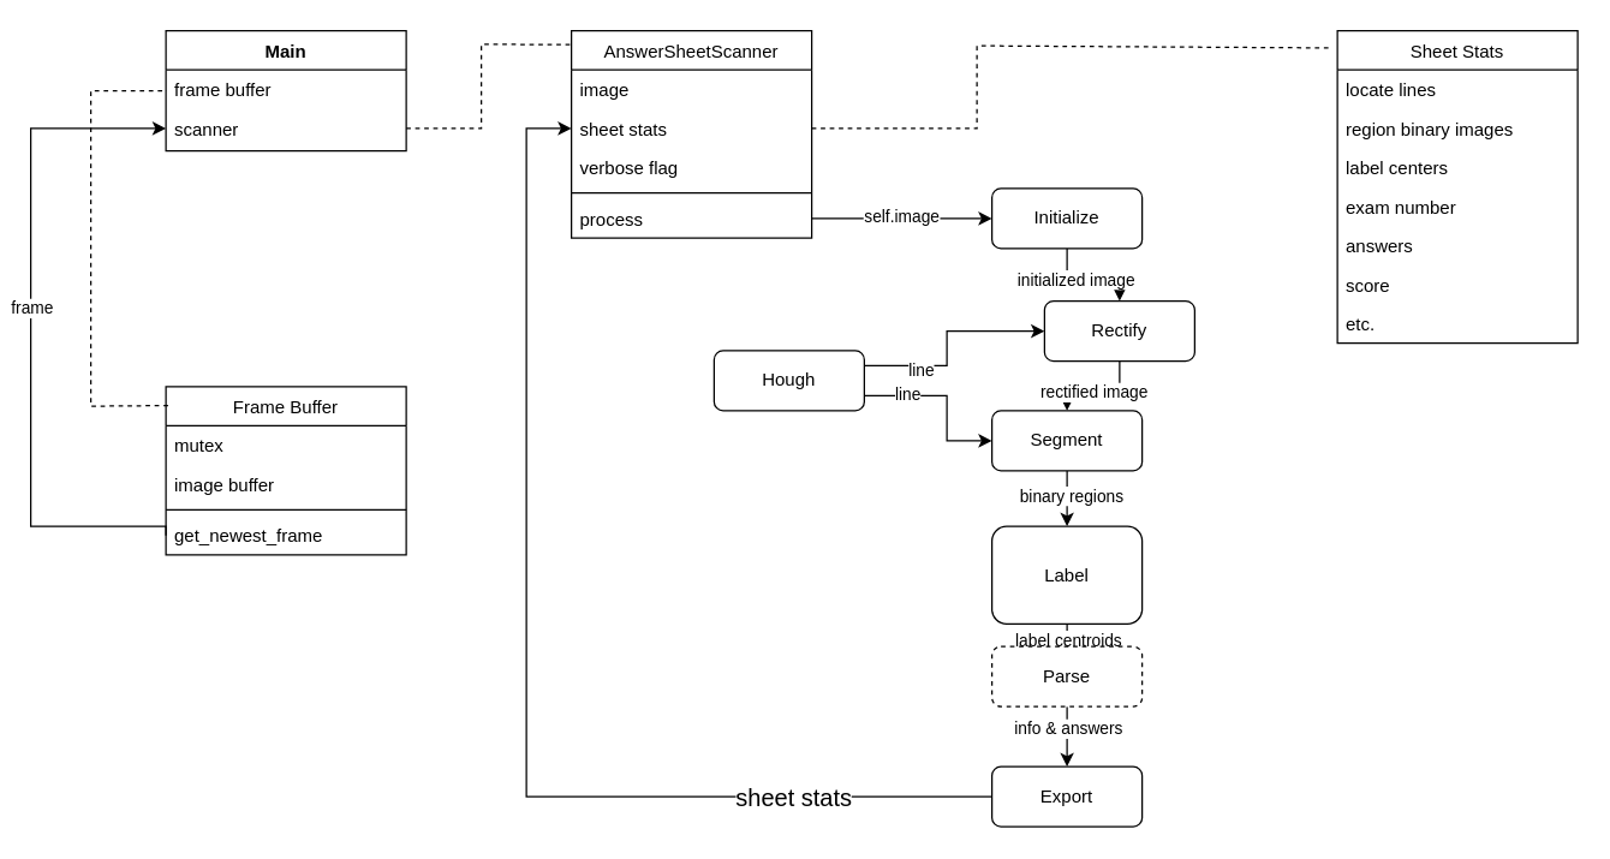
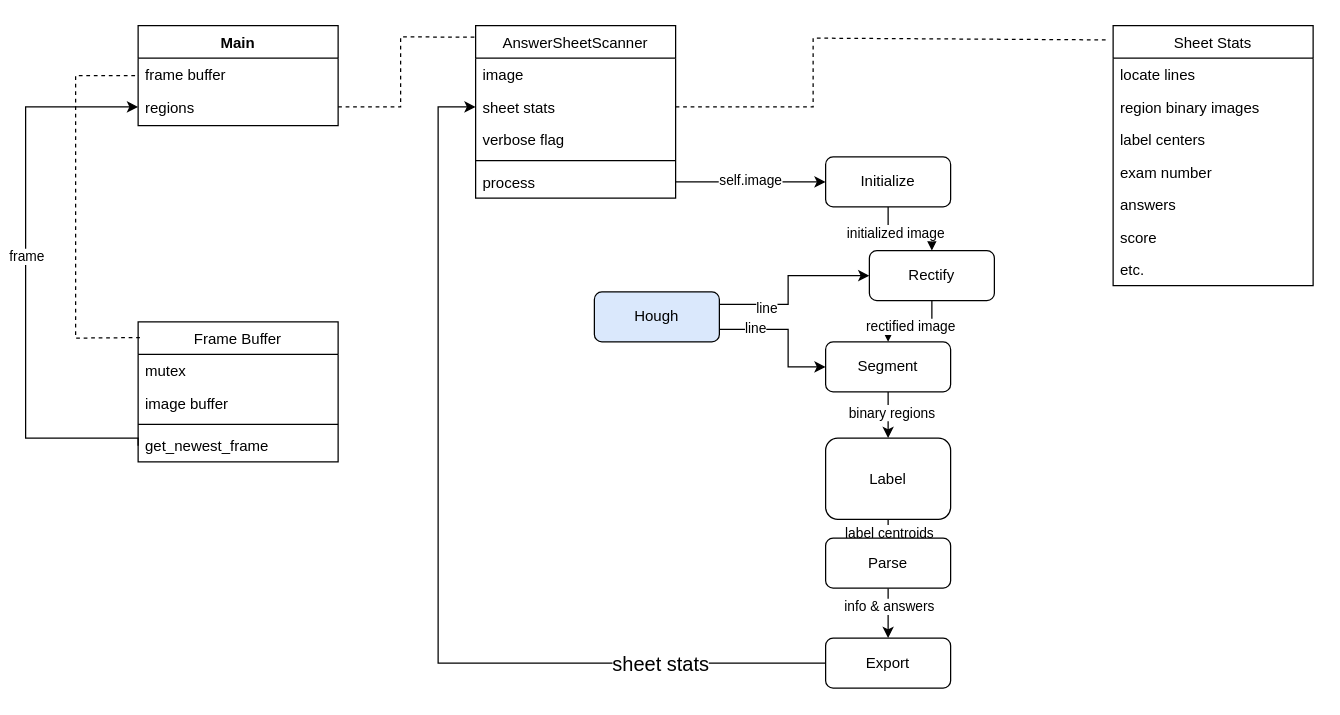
  <mxCell id="0" />
  <mxCell id="1" parent="0" />
  <mxCell id="2" value="Main" style="swimlane;fontStyle=1;align=center;verticalAlign=top;childLayout=stackLayout;horizontal=1;startSize=26;horizontalStack=0;resizeParent=1;resizeLast=0;collapsible=1;marginBottom=0;rounded=0;shadow=0;strokeWidth=1;labelBackgroundColor=default;" parent="1" vertex="1"><mxGeometry x="110" y="20" width="160" height="80" as="geometry"><mxRectangle x="230" y="140" width="160" height="26" as="alternateBounds" /></mxGeometry></mxCell>
  <mxCell id="3" value="frame buffer" style="text;align=left;verticalAlign=top;spacingLeft=4;spacingRight=4;overflow=hidden;rotatable=0;points=[[0,0.5],[1,0.5]];portConstraint=eastwest;" parent="2" vertex="1"><mxGeometry y="26" width="160" height="26" as="geometry" /></mxCell>
- <mxCell id="4" value="scanner" style="text;align=left;verticalAlign=top;spacingLeft=4;spacingRight=4;overflow=hidden;rotatable=0;points=[[0,0.5],[1,0.5]];portConstraint=eastwest;rounded=0;shadow=0;html=0;" parent="2" vertex="1"><mxGeometry y="52" width="160" height="26" as="geometry" /></mxCell>
+ <mxCell id="4" value="regions" style="text;align=left;verticalAlign=top;spacingLeft=4;spacingRight=4;overflow=hidden;rotatable=0;points=[[0,0.5],[1,0.5]];portConstraint=eastwest;rounded=0;shadow=0;html=0;" parent="2" vertex="1"><mxGeometry y="52" width="160" height="26" as="geometry" /></mxCell>
  <mxCell id="5" style="edgeStyle=orthogonalEdgeStyle;rounded=0;orthogonalLoop=1;jettySize=auto;html=1;exitX=0;exitY=0.5;exitDx=0;exitDy=0;entryX=0;entryY=0.5;entryDx=0;entryDy=0;" parent="1" source="11" target="4" edge="1"><mxGeometry relative="1" as="geometry"><Array as="points"><mxPoint x="110" y="350" /><mxPoint x="20" y="350" /><mxPoint x="20" y="85" /></Array></mxGeometry></mxCell>
  <mxCell id="6" value="frame" style="edgeLabel;html=1;align=center;verticalAlign=middle;resizable=0;points=[];" parent="5" vertex="1" connectable="0"><mxGeometry x="-0.066" y="3" relative="1" as="geometry"><mxPoint x="3" y="-31" as="offset" /></mxGeometry></mxCell>
  <mxCell id="7" value="Frame Buffer" style="swimlane;fontStyle=0;align=center;verticalAlign=top;childLayout=stackLayout;horizontal=1;startSize=26;horizontalStack=0;resizeParent=1;resizeLast=0;collapsible=1;marginBottom=0;rounded=0;shadow=0;strokeWidth=1;" parent="1" vertex="1"><mxGeometry x="110" y="257" width="160" height="112" as="geometry"><mxRectangle x="120" y="360" width="160" height="26" as="alternateBounds" /></mxGeometry></mxCell>
  <mxCell id="8" value="mutex" style="text;align=left;verticalAlign=top;spacingLeft=4;spacingRight=4;overflow=hidden;rotatable=0;points=[[0,0.5],[1,0.5]];portConstraint=eastwest;" parent="7" vertex="1"><mxGeometry y="26" width="160" height="26" as="geometry" /></mxCell>
  <mxCell id="9" value="image buffer" style="text;align=left;verticalAlign=top;spacingLeft=4;spacingRight=4;overflow=hidden;rotatable=0;points=[[0,0.5],[1,0.5]];portConstraint=eastwest;rounded=0;shadow=0;html=0;" parent="7" vertex="1"><mxGeometry y="52" width="160" height="26" as="geometry" /></mxCell>
  <mxCell id="10" value="" style="line;html=1;strokeWidth=1;align=left;verticalAlign=middle;spacingTop=-1;spacingLeft=3;spacingRight=3;rotatable=0;labelPosition=right;points=[];portConstraint=eastwest;" parent="7" vertex="1"><mxGeometry y="78" width="160" height="8" as="geometry" /></mxCell>
  <mxCell id="11" value="get_newest_frame" style="text;align=left;verticalAlign=top;spacingLeft=4;spacingRight=4;overflow=hidden;rotatable=0;points=[[0,0.5],[1,0.5]];portConstraint=eastwest;fontStyle=0" parent="7" vertex="1"><mxGeometry y="86" width="160" height="26" as="geometry" /></mxCell>
  <mxCell id="12" value="AnswerSheetScanner" style="swimlane;fontStyle=0;align=center;verticalAlign=top;childLayout=stackLayout;horizontal=1;startSize=26;horizontalStack=0;resizeParent=1;resizeLast=0;collapsible=1;marginBottom=0;rounded=0;shadow=0;strokeWidth=1;" parent="1" vertex="1"><mxGeometry x="380" y="20" width="160" height="138" as="geometry"><mxRectangle x="508" y="120" width="160" height="26" as="alternateBounds" /></mxGeometry></mxCell>
  <mxCell id="13" value="image" style="text;align=left;verticalAlign=top;spacingLeft=4;spacingRight=4;overflow=hidden;rotatable=0;points=[[0,0.5],[1,0.5]];portConstraint=eastwest;" parent="12" vertex="1"><mxGeometry y="26" width="160" height="26" as="geometry" /></mxCell>
  <mxCell id="14" value="sheet stats" style="text;align=left;verticalAlign=top;spacingLeft=4;spacingRight=4;overflow=hidden;rotatable=0;points=[[0,0.5],[1,0.5]];portConstraint=eastwest;" parent="12" vertex="1"><mxGeometry y="52" width="160" height="26" as="geometry" /></mxCell>
  <mxCell id="15" value="verbose flag" style="text;align=left;verticalAlign=top;spacingLeft=4;spacingRight=4;overflow=hidden;rotatable=0;points=[[0,0.5],[1,0.5]];portConstraint=eastwest;" parent="12" vertex="1"><mxGeometry y="78" width="160" height="26" as="geometry" /></mxCell>
  <mxCell id="16" value="" style="line;html=1;strokeWidth=1;align=left;verticalAlign=middle;spacingTop=-1;spacingLeft=3;spacingRight=3;rotatable=0;labelPosition=right;points=[];portConstraint=eastwest;" parent="12" vertex="1"><mxGeometry y="104" width="160" height="8" as="geometry" /></mxCell>
  <mxCell id="17" value="process" style="text;align=left;verticalAlign=top;spacingLeft=4;spacingRight=4;overflow=hidden;rotatable=0;points=[[0,0.5],[1,0.5]];portConstraint=eastwest;" parent="12" vertex="1"><mxGeometry y="112" width="160" height="26" as="geometry" /></mxCell>
  <mxCell id="18" value="" style="endArrow=none;html=1;rounded=0;entryX=0.004;entryY=0.067;entryDx=0;entryDy=0;entryPerimeter=0;fontSize=11;dashed=1;" parent="1" target="12" edge="1"><mxGeometry width="50" height="50" relative="1" as="geometry"><mxPoint x="270" y="85" as="sourcePoint" /><mxPoint x="320" y="35" as="targetPoint" /><Array as="points"><mxPoint x="320" y="85" /><mxPoint x="320" y="29" /></Array></mxGeometry></mxCell>
  <mxCell id="19" style="edgeStyle=orthogonalEdgeStyle;rounded=0;orthogonalLoop=1;jettySize=auto;html=1;exitX=0.5;exitY=1;exitDx=0;exitDy=0;entryX=0.5;entryY=0;entryDx=0;entryDy=0;" parent="1" source="21" target="26" edge="1"><mxGeometry relative="1" as="geometry" /></mxCell>
  <mxCell id="20" value="initialized image" style="edgeLabel;html=1;align=center;verticalAlign=middle;resizable=0;points=[];" parent="19" vertex="1" connectable="0"><mxGeometry x="-0.291" relative="1" as="geometry"><mxPoint as="offset" /></mxGeometry></mxCell>
  <mxCell id="21" value="Initialize" style="rounded=1;whiteSpace=wrap;html=1;" parent="1" vertex="1"><mxGeometry x="660" y="125" width="100" height="40" as="geometry" /></mxCell>
  <mxCell id="22" style="edgeStyle=orthogonalEdgeStyle;rounded=0;orthogonalLoop=1;jettySize=auto;html=1;entryX=0;entryY=0.5;entryDx=0;entryDy=0;" parent="1" source="17" target="21" edge="1"><mxGeometry relative="1" as="geometry" /></mxCell>
  <mxCell id="23" value="self.image" style="edgeLabel;html=1;align=center;verticalAlign=middle;resizable=0;points=[];" parent="22" vertex="1" connectable="0"><mxGeometry x="-0.015" y="2" relative="1" as="geometry"><mxPoint as="offset" /></mxGeometry></mxCell>
  <mxCell id="24" style="edgeStyle=orthogonalEdgeStyle;rounded=0;orthogonalLoop=1;jettySize=auto;html=1;exitX=0.5;exitY=1;exitDx=0;exitDy=0;" parent="1" source="26" target="29" edge="1"><mxGeometry relative="1" as="geometry" /></mxCell>
  <mxCell id="25" value="rectified image" style="edgeLabel;html=1;align=center;verticalAlign=middle;resizable=0;points=[];" parent="24" vertex="1" connectable="0"><mxGeometry x="0.103" relative="1" as="geometry"><mxPoint as="offset" /></mxGeometry></mxCell>
  <mxCell id="26" value="Rectify" style="rounded=1;whiteSpace=wrap;html=1;" parent="1" vertex="1"><mxGeometry x="695" y="200" width="100" height="40" as="geometry" /></mxCell>
  <mxCell id="27" style="edgeStyle=orthogonalEdgeStyle;rounded=0;orthogonalLoop=1;jettySize=auto;html=1;exitX=0.5;exitY=1;exitDx=0;exitDy=0;entryX=0.5;entryY=0;entryDx=0;entryDy=0;" parent="1" source="29" target="32" edge="1"><mxGeometry relative="1" as="geometry" /></mxCell>
  <mxCell id="28" value="binary regions" style="edgeLabel;html=1;align=center;verticalAlign=middle;resizable=0;points=[];" parent="27" vertex="1" connectable="0"><mxGeometry x="-0.155" y="2" relative="1" as="geometry"><mxPoint as="offset" /></mxGeometry></mxCell>
  <mxCell id="29" value="Segment" style="rounded=1;whiteSpace=wrap;html=1;" parent="1" vertex="1"><mxGeometry x="660" y="273" width="100" height="40" as="geometry" /></mxCell>
  <mxCell id="30" style="edgeStyle=orthogonalEdgeStyle;rounded=0;orthogonalLoop=1;jettySize=auto;html=1;exitX=0.5;exitY=1;exitDx=0;exitDy=0;entryX=0.5;entryY=0;entryDx=0;entryDy=0;" parent="1" source="32" target="35" edge="1"><mxGeometry relative="1" as="geometry" /></mxCell>
  <mxCell id="31" value="label centroids" style="edgeLabel;html=1;align=center;verticalAlign=middle;resizable=0;points=[];" parent="30" vertex="1" connectable="0"><mxGeometry x="-0.258" y="1" relative="1" as="geometry"><mxPoint x="-1" y="4" as="offset" /></mxGeometry></mxCell>
  <mxCell id="32" value="Label" style="rounded=1;whiteSpace=wrap;html=1;" parent="1" vertex="1"><mxGeometry x="660" y="350" width="100" height="65" as="geometry" /></mxCell>
  <mxCell id="33" style="edgeStyle=orthogonalEdgeStyle;rounded=0;orthogonalLoop=1;jettySize=auto;html=1;exitX=0.5;exitY=1;exitDx=0;exitDy=0;entryX=0.5;entryY=0;entryDx=0;entryDy=0;" parent="1" source="35" target="38" edge="1"><mxGeometry relative="1" as="geometry" /></mxCell>
  <mxCell id="34" value="info &amp;amp; answers" style="edgeLabel;html=1;align=center;verticalAlign=middle;resizable=0;points=[];" parent="33" vertex="1" connectable="0"><mxGeometry x="-0.319" y="-1" relative="1" as="geometry"><mxPoint x="1" as="offset" /></mxGeometry></mxCell>
- <mxCell id="35" value="Parse" style="rounded=1;whiteSpace=wrap;html=1;dashed=1;" parent="1" vertex="1"><mxGeometry x="660" y="430" width="100" height="40" as="geometry" /></mxCell>
+ <mxCell id="35" value="Parse" style="rounded=1;whiteSpace=wrap;html=1;" parent="1" vertex="1"><mxGeometry x="660" y="430" width="100" height="40" as="geometry" /></mxCell>
  <mxCell id="36" style="edgeStyle=orthogonalEdgeStyle;rounded=0;orthogonalLoop=1;jettySize=auto;html=1;entryX=0;entryY=0.5;entryDx=0;entryDy=0;" parent="1" target="14" edge="1"><mxGeometry relative="1" as="geometry"><mxPoint x="660" y="530" as="sourcePoint" /><Array as="points"><mxPoint x="350" y="530" /><mxPoint x="350" y="85" /></Array></mxGeometry></mxCell>
  <mxCell id="37" value="sheet stats" style="edgeLabel;html=1;align=center;verticalAlign=middle;resizable=0;points=[];fontSize=16;" parent="36" vertex="1" connectable="0"><mxGeometry x="-0.66" relative="1" as="geometry"><mxPoint as="offset" /></mxGeometry></mxCell>
  <mxCell id="38" value="Export" style="rounded=1;whiteSpace=wrap;html=1;" parent="1" vertex="1"><mxGeometry x="660" y="510" width="100" height="40" as="geometry" /></mxCell>
  <mxCell id="39" style="edgeStyle=orthogonalEdgeStyle;rounded=0;orthogonalLoop=1;jettySize=auto;html=1;exitX=1;exitY=0.25;exitDx=0;exitDy=0;entryX=0;entryY=0.5;entryDx=0;entryDy=0;" parent="1" source="43" target="26" edge="1"><mxGeometry relative="1" as="geometry"><Array as="points"><mxPoint x="630" y="243" /><mxPoint x="630" y="220" /></Array></mxGeometry></mxCell>
  <mxCell id="40" value="line" style="edgeLabel;html=1;align=center;verticalAlign=middle;resizable=0;points=[];" parent="39" vertex="1" connectable="0"><mxGeometry x="-0.483" y="-2" relative="1" as="geometry"><mxPoint as="offset" /></mxGeometry></mxCell>
  <mxCell id="41" style="edgeStyle=orthogonalEdgeStyle;rounded=0;orthogonalLoop=1;jettySize=auto;html=1;exitX=1;exitY=0.75;exitDx=0;exitDy=0;entryX=0;entryY=0.5;entryDx=0;entryDy=0;" parent="1" source="43" target="29" edge="1"><mxGeometry relative="1" as="geometry"><Array as="points"><mxPoint x="630" y="263" /><mxPoint x="630" y="293" /></Array></mxGeometry></mxCell>
  <mxCell id="42" value="line" style="edgeLabel;html=1;align=center;verticalAlign=middle;resizable=0;points=[];" parent="41" vertex="1" connectable="0"><mxGeometry x="-0.514" y="2" relative="1" as="geometry"><mxPoint as="offset" /></mxGeometry></mxCell>
- <mxCell id="43" value="Hough" style="rounded=1;whiteSpace=wrap;html=1;" parent="1" vertex="1"><mxGeometry x="475" y="233" width="100" height="40" as="geometry" /></mxCell>
+ <mxCell id="43" value="Hough" style="rounded=1;whiteSpace=wrap;html=1;fillColor=#dae8fc;" parent="1" vertex="1"><mxGeometry x="475" y="233" width="100" height="40" as="geometry" /></mxCell>
  <mxCell id="44" value="" style="endArrow=none;html=1;rounded=0;exitX=1;exitY=0.5;exitDx=0;exitDy=0;entryX=-0.021;entryY=0.055;entryDx=0;entryDy=0;entryPerimeter=0;dashed=1;" parent="1" source="14" target="45" edge="1"><mxGeometry width="50" height="50" relative="1" as="geometry"><mxPoint x="620" y="85" as="sourcePoint" /><mxPoint x="885" y="31" as="targetPoint" /><Array as="points"><mxPoint x="650" y="85" /><mxPoint x="650" y="30" /></Array></mxGeometry></mxCell>
  <mxCell id="45" value="Sheet Stats" style="swimlane;fontStyle=0;align=center;verticalAlign=top;childLayout=stackLayout;horizontal=1;startSize=26;horizontalStack=0;resizeParent=1;resizeLast=0;collapsible=1;marginBottom=0;rounded=0;shadow=0;strokeWidth=1;" parent="1" vertex="1"><mxGeometry x="890" y="20" width="160" height="208" as="geometry"><mxRectangle x="508" y="120" width="160" height="26" as="alternateBounds" /></mxGeometry></mxCell>
  <mxCell id="46" value="locate lines" style="text;align=left;verticalAlign=top;spacingLeft=4;spacingRight=4;overflow=hidden;rotatable=0;points=[[0,0.5],[1,0.5]];portConstraint=eastwest;" parent="45" vertex="1"><mxGeometry y="26" width="160" height="26" as="geometry" /></mxCell>
  <mxCell id="47" value="region binary images" style="text;align=left;verticalAlign=top;spacingLeft=4;spacingRight=4;overflow=hidden;rotatable=0;points=[[0,0.5],[1,0.5]];portConstraint=eastwest;" parent="45" vertex="1"><mxGeometry y="52" width="160" height="26" as="geometry" /></mxCell>
  <mxCell id="48" value="label centers" style="text;align=left;verticalAlign=top;spacingLeft=4;spacingRight=4;overflow=hidden;rotatable=0;points=[[0,0.5],[1,0.5]];portConstraint=eastwest;" parent="45" vertex="1"><mxGeometry y="78" width="160" height="26" as="geometry" /></mxCell>
  <mxCell id="49" value="exam number" style="text;align=left;verticalAlign=top;spacingLeft=4;spacingRight=4;overflow=hidden;rotatable=0;points=[[0,0.5],[1,0.5]];portConstraint=eastwest;" parent="45" vertex="1"><mxGeometry y="104" width="160" height="26" as="geometry" /></mxCell>
  <mxCell id="50" value="answers" style="text;align=left;verticalAlign=top;spacingLeft=4;spacingRight=4;overflow=hidden;rotatable=0;points=[[0,0.5],[1,0.5]];portConstraint=eastwest;" parent="45" vertex="1"><mxGeometry y="130" width="160" height="26" as="geometry" /></mxCell>
  <mxCell id="51" value="score" style="text;align=left;verticalAlign=top;spacingLeft=4;spacingRight=4;overflow=hidden;rotatable=0;points=[[0,0.5],[1,0.5]];portConstraint=eastwest;" parent="45" vertex="1"><mxGeometry y="156" width="160" height="26" as="geometry" /></mxCell>
  <mxCell id="52" value="etc." style="text;align=left;verticalAlign=top;spacingLeft=4;spacingRight=4;overflow=hidden;rotatable=0;points=[[0,0.5],[1,0.5]];portConstraint=eastwest;" parent="45" vertex="1"><mxGeometry y="182" width="160" height="26" as="geometry" /></mxCell>
  <mxCell id="53" value="" style="endArrow=none;html=1;rounded=0;entryX=0.004;entryY=0.535;entryDx=0;entryDy=0;exitX=0.009;exitY=0.112;exitDx=0;exitDy=0;exitPerimeter=0;entryPerimeter=0;dashed=1;" edge="1" parent="1" source="7" target="3"><mxGeometry width="50" height="50" relative="1" as="geometry"><mxPoint x="50" y="175" as="sourcePoint" /><mxPoint x="100" y="125" as="targetPoint" /><Array as="points"><mxPoint x="60" y="270" /><mxPoint x="60" y="60" /></Array></mxGeometry></mxCell>
